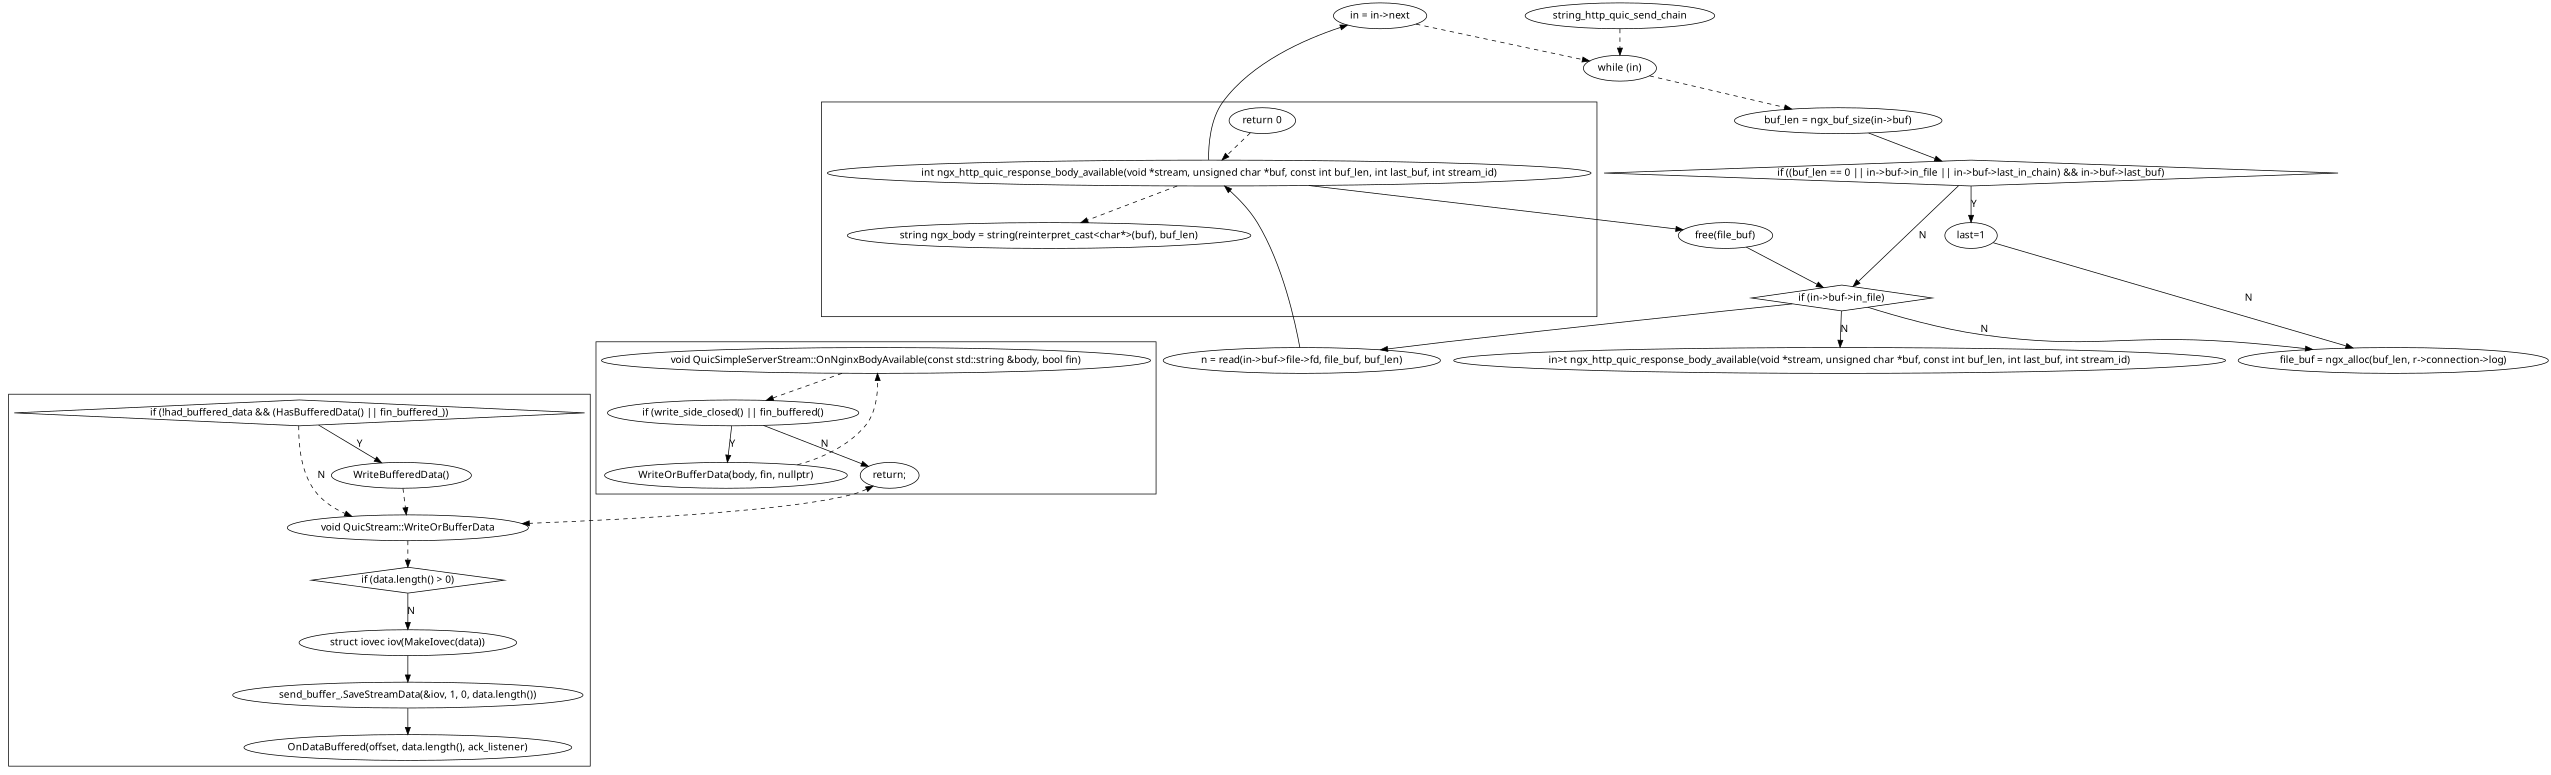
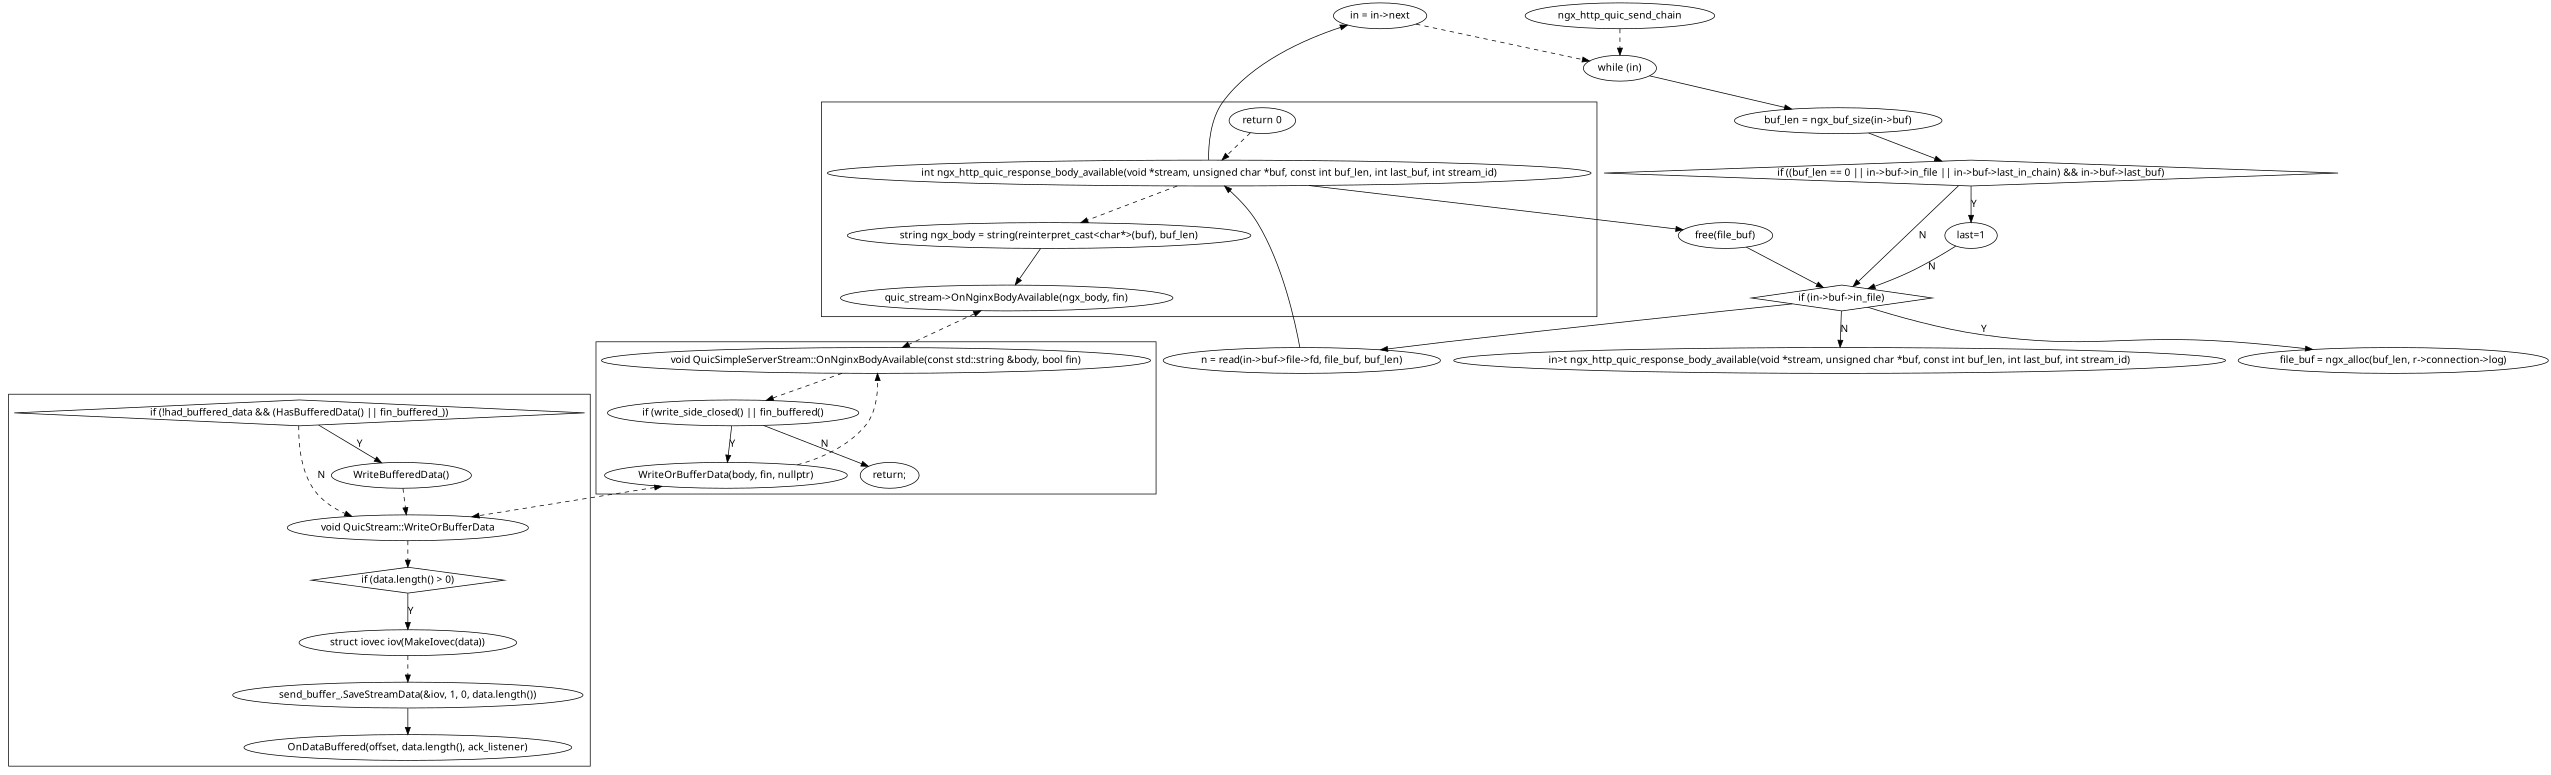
  digraph {
    fontname="Noto Sans"
    node [fontname="Noto Sans"]
    edge [fontname="Noto Sans"]
    "int ngx_http_quic_response_body_available(void *stream, unsigned char *buf, const int buf_len, int last_buf, int stream_id)"
    "string ngx_body = string(reinterpret_cast<char*>(buf), buf_len)"
+   "quic_stream->OnNginxBodyAvailable(ngx_body, fin)"
    "return 0"
    "void QuicSimpleServerStream::OnNginxBodyAvailable(const std::string &body, bool fin)"
    "if (write_side_closed() || fin_buffered()"
    "return;"
    "WriteOrBufferData(body, fin, nullptr)"
    "void QuicStream::WriteOrBufferData"
    "if (data.length() > 0)" [shape=diamond]
    "struct iovec iov(MakeIovec(data))"
    "if (!had_buffered_data && (HasBufferedData() || fin_buffered_))" [shape=diamond]
    "WriteBufferedData()"
    "send_buffer_.SaveStreamData(&iov, 1, 0, data.length())"
    "OnDataBuffered(offset, data.length(), ack_listener)"
    "free(file_buf)"
    "in = in->next"
    "if ((buf_len == 0 || in->buf->in_file || in->buf->last_in_chain) && in->buf->last_buf)" [shape=diamond]
    "if (in->buf->in_file)" [shape=diamond]
    "last=1"
    "file_buf = ngx_alloc(buf_len, r->connection->log)"
    "in>t ngx_http_quic_response_body_available(void *stream, unsigned char *buf, const int buf_len, int last_buf, int stream_id)"
    "n = read(in->buf->file->fd, file_buf, buf_len)"
-   ngx_http_quic_send_chain [label=string_http_quic_send_chain]
+   ngx_http_quic_send_chain
    "while (in)"
    "buf_len = ngx_buf_size(in->buf)"
    subgraph cluster_1 {
      "int ngx_http_quic_response_body_available(void *stream, unsigned char *buf, const int buf_len, int last_buf, int stream_id)"
      "string ngx_body = string(reinterpret_cast<char*>(buf), buf_len)"
+     "quic_stream->OnNginxBodyAvailable(ngx_body, fin)"
      "return 0"
    }
    subgraph cluster_2 {
      "void QuicSimpleServerStream::OnNginxBodyAvailable(const std::string &body, bool fin)"
      "if (write_side_closed() || fin_buffered()"
      "return;"
      "WriteOrBufferData(body, fin, nullptr)"
    }
    subgraph cluster_3 {
      "void QuicStream::WriteOrBufferData"
      "if (data.length() > 0)"
      "struct iovec iov(MakeIovec(data))"
      "if (!had_buffered_data && (HasBufferedData() || fin_buffered_))"
      "WriteBufferedData()"
      "send_buffer_.SaveStreamData(&iov, 1, 0, data.length())"
      "OnDataBuffered(offset, data.length(), ack_listener)"
    }
    "int ngx_http_quic_response_body_available(void *stream, unsigned char *buf, const int buf_len, int last_buf, int stream_id)" -> "string ngx_body = string(reinterpret_cast<char*>(buf), buf_len)" [style=dashed]
    "int ngx_http_quic_response_body_available(void *stream, unsigned char *buf, const int buf_len, int last_buf, int stream_id)" -> "free(file_buf)"
    "int ngx_http_quic_response_body_available(void *stream, unsigned char *buf, const int buf_len, int last_buf, int stream_id)" -> "in = in->next"
+   "string ngx_body = string(reinterpret_cast<char*>(buf), buf_len)" -> "quic_stream->OnNginxBodyAvailable(ngx_body, fin)"
+   "quic_stream->OnNginxBodyAvailable(ngx_body, fin)" -> "void QuicSimpleServerStream::OnNginxBodyAvailable(const std::string &body, bool fin)" [dir=both style=dashed]
    "return 0" -> "int ngx_http_quic_response_body_available(void *stream, unsigned char *buf, const int buf_len, int last_buf, int stream_id)" [style=dashed]
    "void QuicSimpleServerStream::OnNginxBodyAvailable(const std::string &body, bool fin)" -> "if (write_side_closed() || fin_buffered()" [style=dashed]
    "if (write_side_closed() || fin_buffered()" -> "return;" [label=N]
    "if (write_side_closed() || fin_buffered()" -> "WriteOrBufferData(body, fin, nullptr)" [label=Y]
    "WriteOrBufferData(body, fin, nullptr)" -> "void QuicSimpleServerStream::OnNginxBodyAvailable(const std::string &body, bool fin)" [style=dashed]
-   "return;" -> "void QuicStream::WriteOrBufferData" [dir=both style=dashed]
+   "WriteOrBufferData(body, fin, nullptr)" -> "void QuicStream::WriteOrBufferData" [dir=both style=dashed]
    "void QuicStream::WriteOrBufferData" -> "if (data.length() > 0)" [style=dashed]
-   "if (data.length() > 0)" -> "struct iovec iov(MakeIovec(data))" [label=N]
-   "struct iovec iov(MakeIovec(data))" -> "send_buffer_.SaveStreamData(&iov, 1, 0, data.length())"
+   "if (data.length() > 0)" -> "struct iovec iov(MakeIovec(data))" [label=Y]
+   "struct iovec iov(MakeIovec(data))" -> "send_buffer_.SaveStreamData(&iov, 1, 0, data.length())" [style=dashed]
    "if (!had_buffered_data && (HasBufferedData() || fin_buffered_))" -> "void QuicStream::WriteOrBufferData" [label=N style=dashed]
    "if (!had_buffered_data && (HasBufferedData() || fin_buffered_))" -> "WriteBufferedData()" [label=Y]
    "WriteBufferedData()" -> "void QuicStream::WriteOrBufferData" [style=dashed]
    "send_buffer_.SaveStreamData(&iov, 1, 0, data.length())" -> "OnDataBuffered(offset, data.length(), ack_listener)"
    "free(file_buf)" -> "if (in->buf->in_file)"
    "in = in->next" -> "while (in)" [style=dashed]
    "if ((buf_len == 0 || in->buf->in_file || in->buf->last_in_chain) && in->buf->last_buf)" -> "if (in->buf->in_file)" [label=N]
    "if ((buf_len == 0 || in->buf->in_file || in->buf->last_in_chain) && in->buf->last_buf)" -> "last=1" [label=Y]
-   "if (in->buf->in_file)" -> "file_buf = ngx_alloc(buf_len, r->connection->log)" [label=N]
+   "if (in->buf->in_file)" -> "file_buf = ngx_alloc(buf_len, r->connection->log)" [label=Y]
    "if (in->buf->in_file)" -> "in>t ngx_http_quic_response_body_available(void *stream, unsigned char *buf, const int buf_len, int last_buf, int stream_id)" [label=N]
    "if (in->buf->in_file)" -> "n = read(in->buf->file->fd, file_buf, buf_len)"
-   "last=1" -> "file_buf = ngx_alloc(buf_len, r->connection->log)" [label=N]
+   "last=1" -> "if (in->buf->in_file)" [label=N]
    "n = read(in->buf->file->fd, file_buf, buf_len)" -> "int ngx_http_quic_response_body_available(void *stream, unsigned char *buf, const int buf_len, int last_buf, int stream_id)"
    ngx_http_quic_send_chain -> "while (in)" [style=dashed]
-   "while (in)" -> "buf_len = ngx_buf_size(in->buf)" [style=dashed]
+   "while (in)" -> "buf_len = ngx_buf_size(in->buf)" [style=solid]
    "buf_len = ngx_buf_size(in->buf)" -> "if ((buf_len == 0 || in->buf->in_file || in->buf->last_in_chain) && in->buf->last_buf)"
  }
